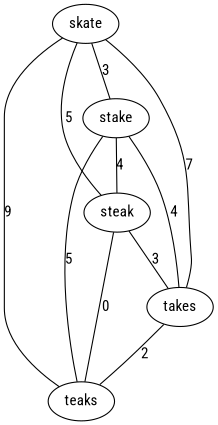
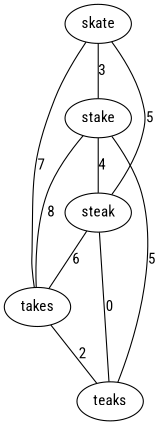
  graph {
    fontname="Roboto Condensed"
    node [fontname="Roboto Condensed"]
    edge [fontname="Roboto Condensed"]
    skate
    stake
    steak
    takes
    teaks
    skate -- stake [label=3]
    skate -- steak [label=5]
    skate -- takes [label=7]
-   skate -- teaks [label=9]
    stake -- steak [label=4]
-   stake -- takes [label=4]
+   stake -- takes [label=8]
    stake -- teaks [label=5]
-   steak -- takes [label=3]
+   steak -- takes [label=6]
    steak -- teaks [label=0]
    takes -- teaks [label=2]
  }
